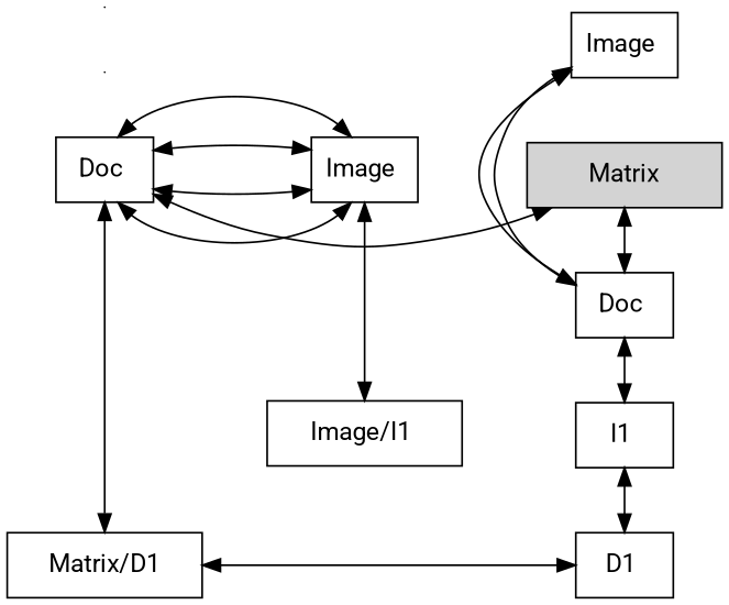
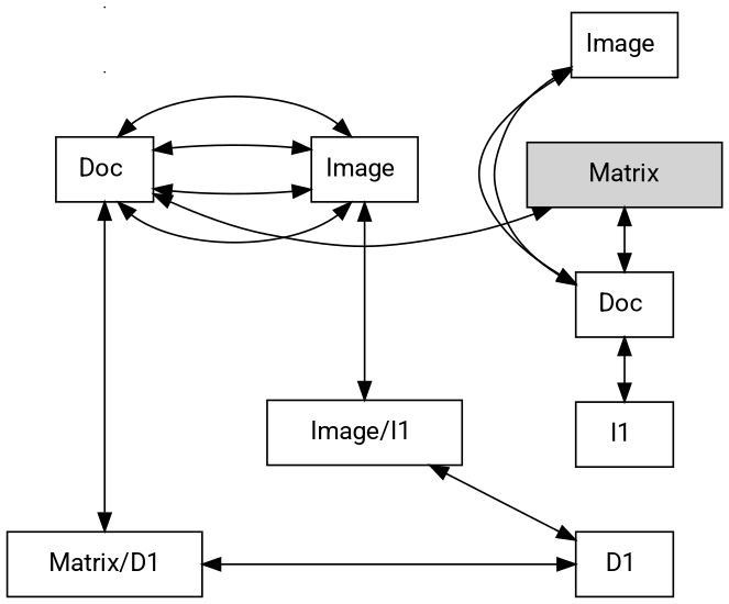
  digraph {
    fontname=Roboto
    nodesep=0.5
    rankdir=LR
    node [fontname=Roboto shape=box]
    edge [dir=both fontname=Roboto]
    n1 [group=X0 label="Doc "]
    n2 [group=XD1 label="Matrix/D1" width=1.5]
    n3 [group=0 label="Image "]
    n4 [group=XI1 label="Image/I1 " width=1.5]
    n5 [group=0 label=Matrix style=filled width=1.5]
    n6 [group=XDoc label="Doc "]
    n7 [group=XImage label="Image "]
    n8 [group=XI1 label="I1 "]
    n9 [group=XD1 label="D1 "]
    e0 [shape=point width=0]
    e1 [shape=point width=0]
    subgraph sub_1 {
      rank=same
      n1
      n2
    }
    subgraph sub_2 {
      rank=same
      n3
      n4
    }
    subgraph sub_3 {
      rank=same
      n5
      n6
    }
    subgraph sub_4 {
      rank=same
      n5
      n7
    }
    subgraph sub_5 {
      rank=same
      n5
      n6
    }
    subgraph sub_6 {
      rank=same
      n5
      n8
    }
    subgraph sub_7 {
      rank=same
      n5
      n9
    }
    n1 -> n2
    n1 -> n3
    n1 -> n3
    n3 -> n1
    n3 -> n1
    n3 -> n4
    n5 -> n1
    n5 -> n6
    n6 -> n7
    n6 -> n8
    n7 -> n6
-   n8 -> n9
+   n4 -> n9
    n9 -> n2
  }
